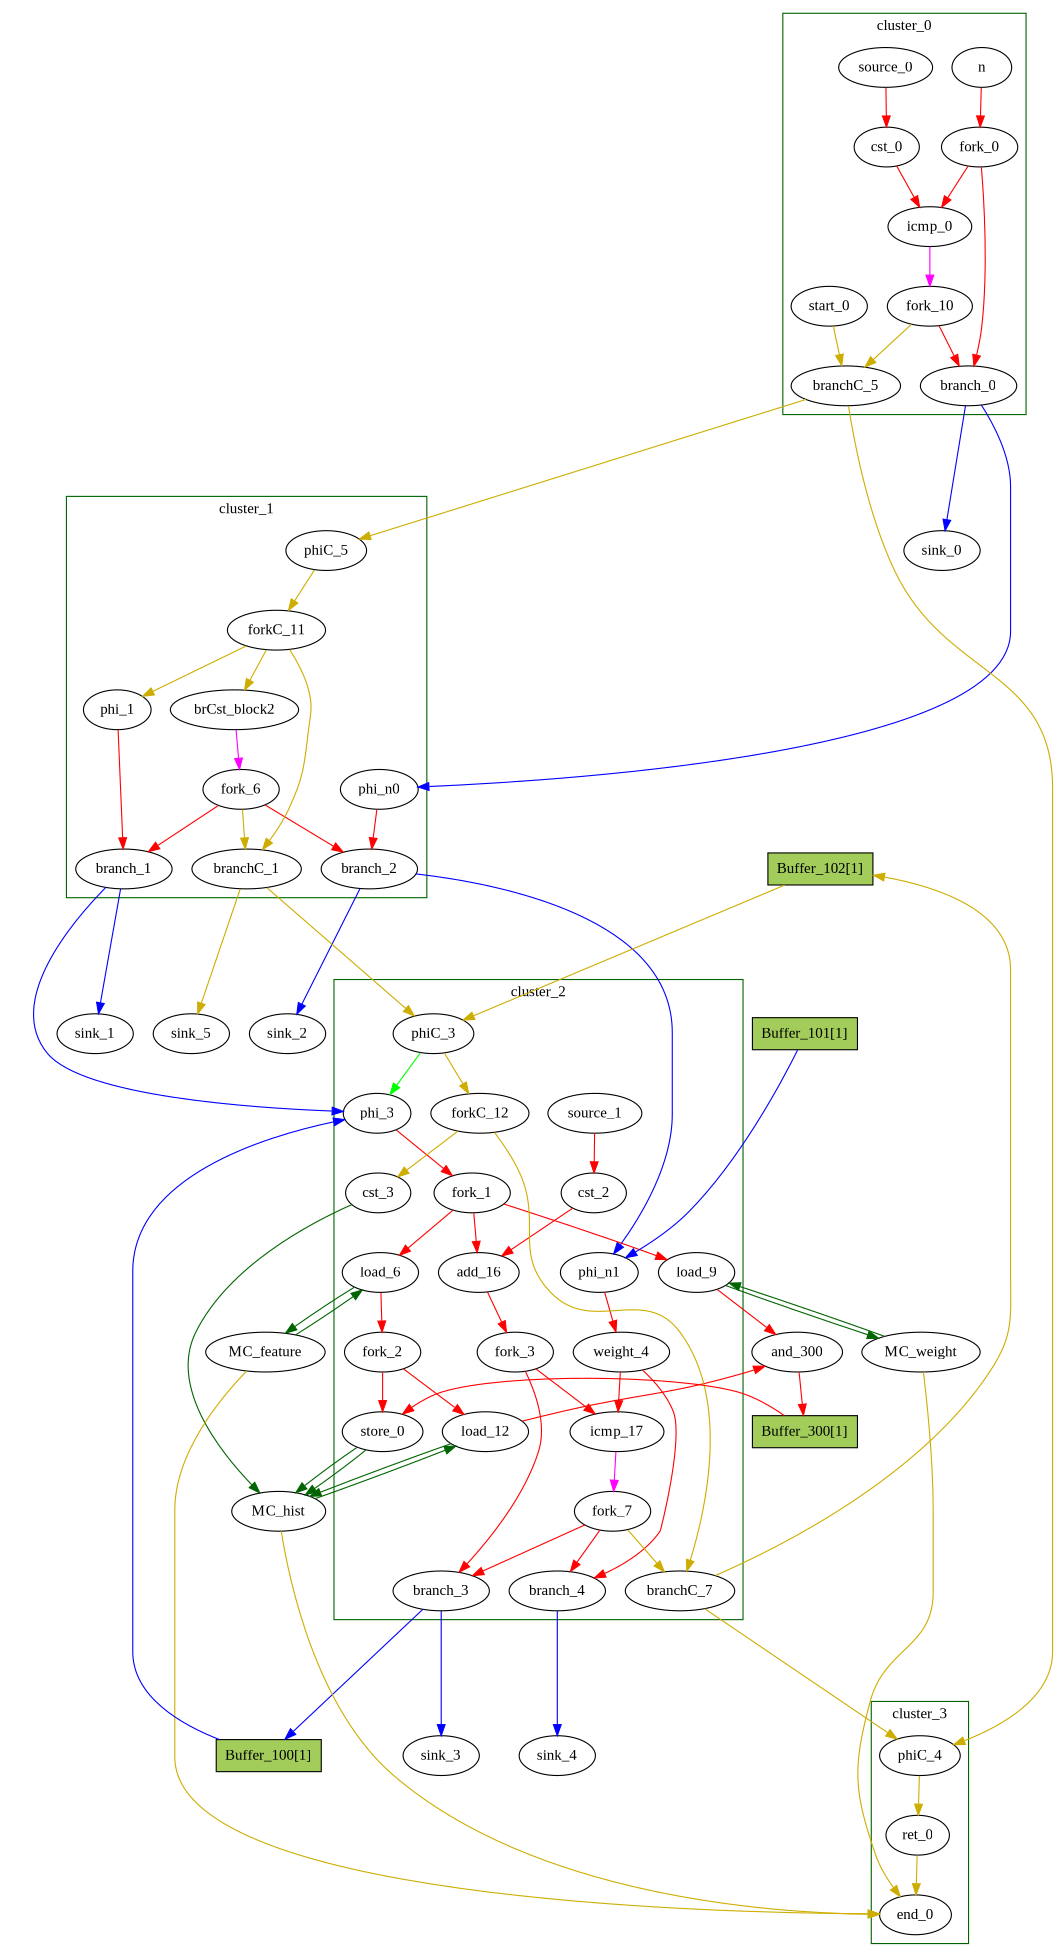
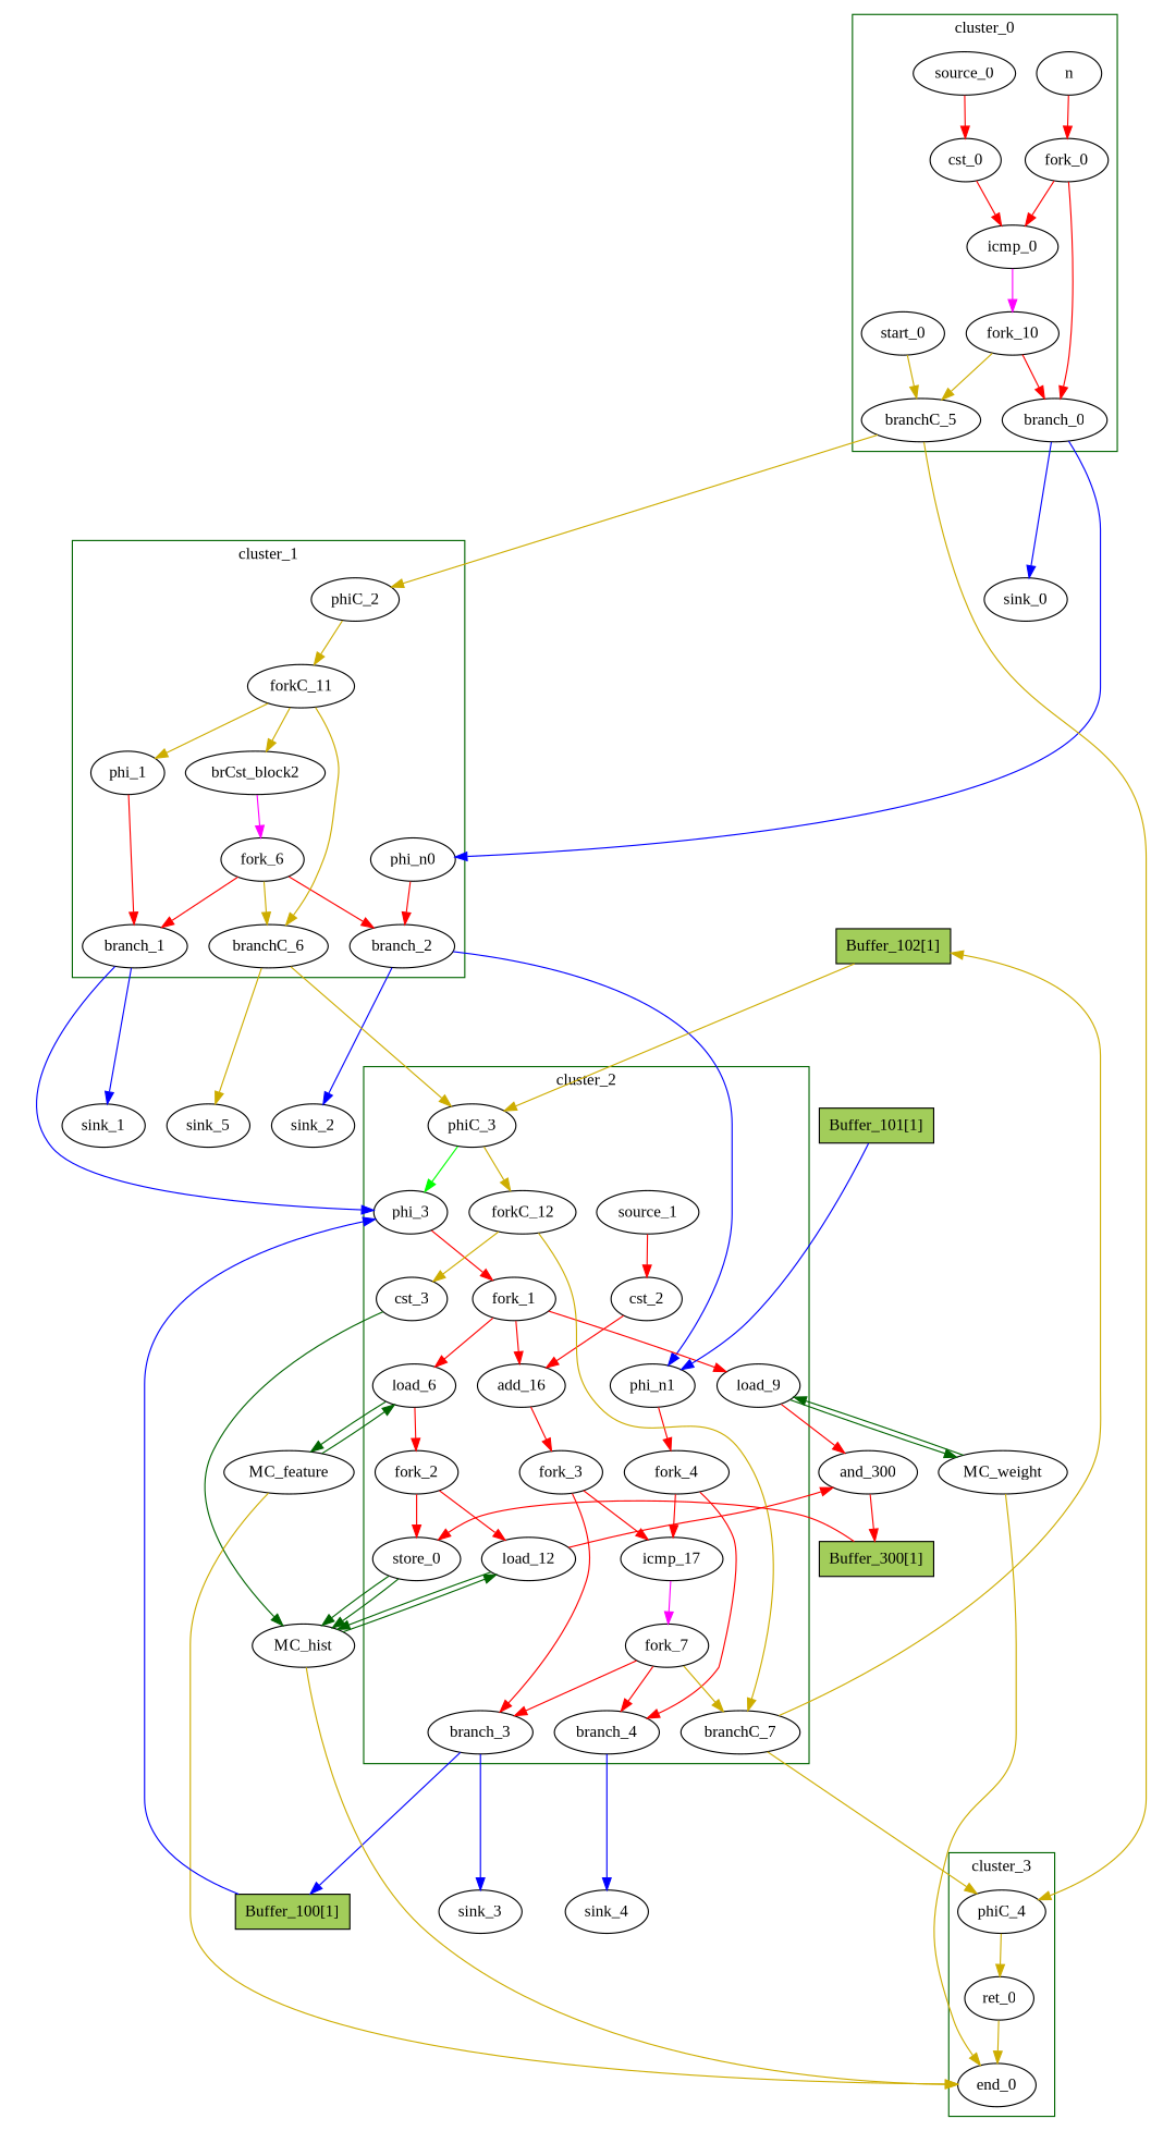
  digraph {
    fontname="Liberation Serif"
    splines=spline
    node [bbID=3 fontname="Liberation Serif" in="in1:32" out="out1:1" type=Fork]
    edge [color=red fontname="Liberation Serif" from=out1 to=in1]
    brCst_block2 [bbID=2 in="in1:1" type=Constant value="0x1"]
    n2 [bbID=2 in="in1:1" label=phi_1 type=Constant value="0x00000000"]
    phi_n0 [bbID=2 delay=0.0 in="in1:32 " out="out1:32" type=Merge]
    branch_1 [bbID=2 in="in1:1 in2?:1" out="out1+:1 out2-:1" type=Branch]
    branch_2 [bbID=2 in="in1:32 in2?:1" out="out1+:32 out2-:32" type=Branch]
    fork_6 [bbID=2 in="in1:1" out="out1:1 out2:1 out3:1 "]
-   phiC_2 [bbID=2 delay=0.0 in="in1:0 " out="out1:0" type=Merge label=phiC_5]
+   phiC_2 [bbID=2 delay=0.0 in="in1:0 " out="out1:0" type=Merge]
    forkC_11 [bbID=2 in="in1:0" out="out1:0 out2:0 out3:0 "]
-   branchC_6 [bbID=2 in="in1:0 in2?:1" out="out1+:0 out2-:0" type=Branch label=branchC_1]
+   branchC_6 [bbID=2 in="in1:0 in2?:1" out="out1+:0 out2-:0" type=Branch]
    phi_3 [delay=1.397 in="in1?:1 in2:31 in3:31 " out="out1:31" type=Mux]
    load_6 [II=1 delay=1.412 in="in1:32 in2:31 " latency=2 op=mc_load_op out="out1:32 out2:31 " portId=0 type=Operator]
    load_9 [II=1 delay=1.412 in="in1:32 in2:31 " latency=2 op=mc_load_op out="out1:32 out2:31 " portId=0 type=Operator]
    load_12 [II=1 delay=1.412 in="in1:32 in2:32 " latency=2 op=mc_load_op out="out1:32 out2:32 " portId=0 type=Operator]
    store_0 [II=1 delay=0.672 in="in1:32 in2:32 " latency=0 op=mc_store_op out="out1:32 out2:32 " portId=0 type=Operator]
    cst_2 [in="in1:1" type=Constant value="0x00000001"]
    add_16 [II=1 delay=2.287 in="in1:31 in2:31 " latency=0 op=add_op out="out1:31 " type=Operator]
    icmp_17 [II=1 delay=1.907 in="in1:32 in2:32 " latency=0 op=icmp_slt_op out="out1:1 " type=Operator]
    phi_n1 [delay=1.397 in="in1:32 in2:32 " out="out1:32" type=Merge]
    fork_1 [in="in1:31" out="out1:31 out2:31 out3:31 "]
    fork_2 [out="out1:32 out2:32 "]
    fork_3 [in="in1:31" out="out1:31 out2:31 "]
-   fork_4 [out="out1:32 out2:32 " label=weight_4]
+   fork_4 [out="out1:32 out2:32 "]
    branch_3 [in="in1:31 in2?:1" out="out1+:31 out2-:31" type=Branch]
    branch_4 [in="in1:32 in2?:1" out="out1+:32 out2-:32" type=Branch]
    fork_7 [in="in1:1" out="out1:1 out2:1 out3:1 "]
    cst_3 [in="in1:1" type=Constant value="0x00000001"]
    phiC_3 [delay=0.0 in="in1:0 in2:0 " out="out1:0 out2?:1" type=CntrlMerge]
    forkC_12 [in="in1:0" out="out1:0 out2:0 "]
    branchC_7 [in="in1:0 in2?:1" out="out1+:0 out2-:0" type=Branch]
    source_1 [type=Source in=""]
    n [bbID=1 out="out1:32" type=Entry]
    cst_0 [bbID=1 in="in1:1" type=Constant value="0x00000000"]
    icmp_0 [II=1 bbID=1 delay=1.907 in="in1:32 in2:32 " latency=0 op=icmp_sgt_op out="out1:1 " type=Operator]
    fork_0 [bbID=1 out="out1:32 out2:32 "]
    branch_0 [bbID=1 in="in1:32 in2?:1" out="out1+:32 out2-:32" type=Branch]
    start_0 [bbID=1 control=true in="in1:0" out="out1:0" type=Entry]
    branchC_5 [bbID=1 in="in1:0 in2?:1" out="out1+:0 out2-:0" type=Branch]
    fork_10 [bbID=1 in="in1:1" out="out1:1 out2:1 "]
    source_0 [bbID=1 type=Source in=""]
    ret_0 [II=1 bbID=4 delay=0.0 in="in1:0 " latency=0 op=ret_op out="out1:0 " type=Operator]
    end_0 [bbID=0 in="in1:0*e in2:0*e in3:0*e in4:0 " out="out1:0" type=Exit]
    phiC_4 [bbID=4 delay=0.0 in="in1:0 in2:0 " out="out1:0" type=Merge]
    sink_1 [bbID=0 in="in1:1" type=Sink out=""]
    sink_2 [bbID=0 type=Sink out=""]
    sink_5 [bbID=0 in="in1:0" type=Sink out=""]
    MC_feature [bbID=0 bbcount=0 in="in1:31*l0a " ldcount=1 memory=feature out="out1:32*l0d out2:0*e " stcount=0 type=MC]
    MC_weight [bbID=0 bbcount=0 in="in1:31*l0a " ldcount=1 memory=weight out="out1:32*l0d out2:0*e " stcount=0 type=MC]
    and_300 [II=1 delay=0.0 in="in1:32 in2:32 " latency=10 op=and_op out="out1:32 " type=Operator]
    MC_hist [bbID=0 bbcount=1 in="in1:32*c0 in2:32*l0a in3:32*s0a in4:32*s0d " ldcount=1 memory=hist out="out1:32*l0d out2:0*e " stcount=1 type=MC]
    sink_3 [bbID=0 in="in1:31" type=Sink out=""]
    n51 [fillcolor=darkolivegreen3 height=0.4 label="Buffer_100[1]" out="out1:32" shape=box slots=1 style=filled transparent=false type=Buffer]
    sink_4 [bbID=0 type=Sink out=""]
    n53 [fillcolor=darkolivegreen3 height=0.4 label="Buffer_102[1]" out="out1:32" shape=box slots=1 style=filled transparent=false type=Buffer]
    sink_0 [bbID=0 type=Sink out=""]
    n55 [fillcolor=darkolivegreen3 height=0.4 label="Buffer_300[1]" out="out1:32" shape=box slots=1 style=filled transparent=false type=Buffer]
    n56 [fillcolor=darkolivegreen3 height=0.4 label="Buffer_101[1]" out="out1:32" shape=box slots=1 style=filled transparent=false type=Buffer]
    subgraph cluster_1 {
      color=darkgreen
      label=cluster_1
      brCst_block2
      n2
      phi_n0
      branch_1
      branch_2
      fork_6
      phiC_2
      forkC_11
      branchC_6
    }
    subgraph cluster_2 {
      color=darkgreen
      label=cluster_2
      phi_3
      load_6
      load_9
      load_12
      store_0
      cst_2
      add_16
      icmp_17
      phi_n1
      fork_1
      fork_2
      fork_3
      fork_4
      branch_3
      branch_4
      fork_7
      cst_3
      phiC_3
      forkC_12
      branchC_7
      source_1
    }
    subgraph cluster_3 {
      color=darkgreen
      label=cluster_0
      n
      cst_0
      icmp_0
      fork_0
      branch_0
      start_0
      branchC_5
      fork_10
      source_0
    }
    subgraph cluster_4 {
      color=darkgreen
      label=cluster_3
      ret_0
      end_0
      phiC_4
    }
    brCst_block2 -> fork_6 [color=magenta]
    n2 -> branch_1
    phi_n0 -> branch_2
    branch_1 -> phi_3 [color=blue minlen=3 to=in2]
    branch_1 -> sink_1 [color=blue from=out2 minlen=3]
    branch_2 -> phi_n1 [color=blue minlen=3]
    branch_2 -> sink_2 [color=blue from=out2 minlen=3]
    fork_6 -> branch_1 [from=out2 to=in2]
    fork_6 -> branch_2 [to=in2]
    fork_6 -> branchC_6 [color=gold3 from=out3 to=in2]
    phiC_2 -> forkC_11 [color=gold3]
    forkC_11 -> brCst_block2 [color=gold3 from=out3]
    forkC_11 -> n2 [color=gold3]
    forkC_11 -> branchC_6 [color=gold3 from=out2]
    branchC_6 -> phiC_3 [color=gold3 minlen=3]
    branchC_6 -> sink_5 [color=gold3 from=out2 minlen=3]
    phi_3 -> fork_1
    load_6 -> fork_2
    load_6 -> MC_feature [color=darkgreen from=out2 mem_address=true]
    load_9 -> MC_weight [color=darkgreen from=out2 mem_address=true]
    load_9 -> and_300 [to=in2]
    load_12 -> and_300
    load_12 -> MC_hist [color=darkgreen from=out2 mem_address=true to=in2]
    store_0 -> MC_hist [color=darkgreen from=out2 mem_address=true to=in3]
    store_0 -> MC_hist [color=darkgreen mem_address=false to=in4]
    cst_2 -> add_16 [to=in2]
    add_16 -> fork_3
    icmp_17 -> fork_7 [color=magenta]
    phi_n1 -> fork_4
    fork_1 -> load_6 [from=out2 to=in2]
    fork_1 -> load_9 [from=out3 to=in2]
    fork_1 -> add_16
    fork_2 -> load_12 [to=in2]
    fork_2 -> store_0 [from=out2 to=in2]
    fork_3 -> icmp_17
    fork_3 -> branch_3 [from=out2]
    fork_4 -> icmp_17 [to=in2]
    fork_4 -> branch_4 [from=out2]
    branch_3 -> sink_3 [color=blue from=out2 minlen=3]
    branch_3 -> n51 [color=blue minlen=3]
    branch_4 -> sink_4 [color=blue from=out2 minlen=3]
    fork_7 -> branch_3 [from=out2 to=in2]
    fork_7 -> branch_4 [to=in2]
    fork_7 -> branchC_7 [color=gold3 from=out3 to=in2]
    cst_3 -> MC_hist [color=darkgreen]
    phiC_3 -> phi_3 [color=green from=out2]
    phiC_3 -> forkC_12 [color=gold3]
    forkC_12 -> cst_3 [color=gold3]
    forkC_12 -> branchC_7 [color=gold3 from=out2]
    branchC_7 -> phiC_4 [color=gold3 from=out2 minlen=3 to=in2]
    branchC_7 -> n53 [color=gold3 minlen=3]
    source_1 -> cst_2
    n -> fork_0
    cst_0 -> icmp_0 [to=in2]
    icmp_0 -> fork_10 [color=magenta]
    fork_0 -> icmp_0
    fork_0 -> branch_0 [from=out2]
    branch_0 -> phi_n0 [color=blue minlen=3]
    branch_0 -> sink_0 [color=blue from=out2 minlen=3]
    start_0 -> branchC_5 [color=gold3]
    branchC_5 -> phiC_2 [color=gold3 minlen=3]
    branchC_5 -> phiC_4 [color=gold3 from=out2 minlen=3]
    fork_10 -> branch_0 [to=in2]
    fork_10 -> branchC_5 [color=gold3 from=out2 to=in2]
    source_0 -> cst_0
    ret_0 -> end_0 [color=gold3 to=in4]
    phiC_4 -> ret_0 [color=gold3]
    MC_feature -> load_6 [color=darkgreen mem_address=false]
    MC_feature -> end_0 [color=gold3 from=out2]
    MC_weight -> load_9 [color=darkgreen mem_address=false]
    MC_weight -> end_0 [color=gold3 from=out2 to=in2]
    and_300 -> n55
    MC_hist -> load_12 [color=darkgreen mem_address=false]
    MC_hist -> end_0 [color=gold3 from=out2 to=in3]
    n51 -> phi_3 [color=blue minlen=3 to=in3]
    n53 -> phiC_3 [color=gold3 minlen=3 to=in2]
    n55 -> store_0
    n56 -> phi_n1 [color=blue minlen=3 to=in2]
  }
